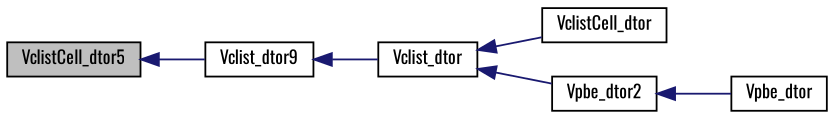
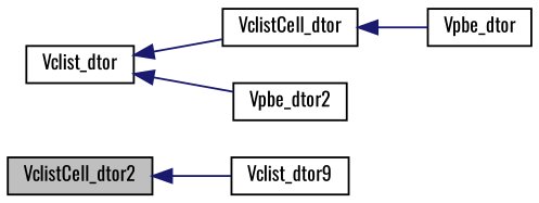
  digraph {
    fontname=Oswald
    rankdir=LR
    node [color=black fillcolor=white fontname=Oswald fontsize=10 shape=record style=filled]
    edge [color=midnightblue dir=back fontname=Oswald fontsize=10 labelfontname=FreeSans labelfontsize=10 style=solid]
-   n1 [fillcolor=grey75 fontcolor=black height=0.2 label=VclistCell_dtor5 width=0.4]
+   n1 [fillcolor=grey75 fontcolor=black height=0.2 label=VclistCell_dtor2 width=0.4]
    n2 [height=0.2 label=Vclist_dtor9 width=0.4]
    n3 [height=0.2 label=Vclist_dtor width=0.4]
    n4 [height=0.2 label=VclistCell_dtor width=0.4]
    n5 [height=0.2 label=Vpbe_dtor2 width=0.4]
    n6 [height=0.2 label=Vpbe_dtor width=0.4]
    n1 -> n2
-   n2 -> n3
    n3 -> n4
    n3 -> n5
-   n5 -> n6
+   n4 -> n6
  }
